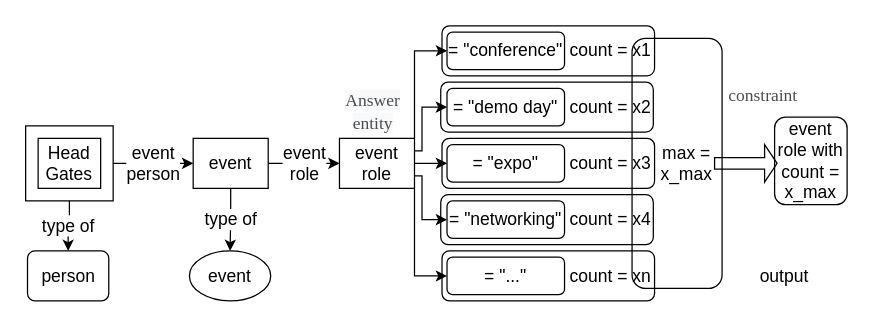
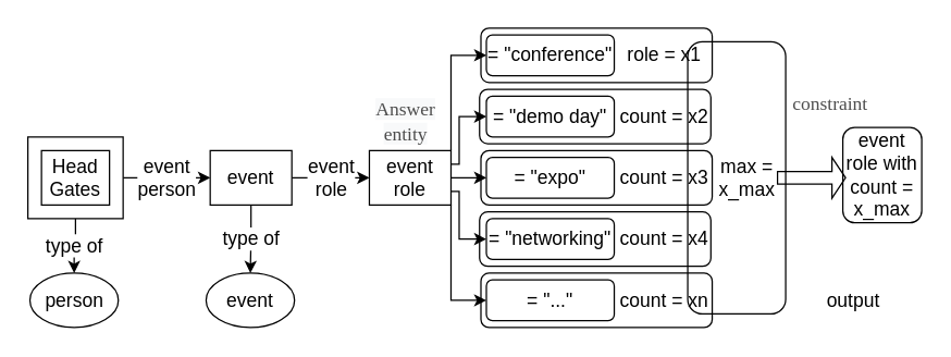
  <mxCell id="0" />
  <mxCell id="1" parent="0" />
  <mxCell id="2" value="" style="rounded=1;whiteSpace=wrap;html=1;fontSize=14;fontColor=#000000;" vertex="1" parent="1"><mxGeometry x="352" y="155" width="170" height="40" as="geometry" /></mxCell>
  <mxCell id="3" value="" style="rounded=1;whiteSpace=wrap;html=1;fontSize=14;fontColor=#000000;" vertex="1" parent="1"><mxGeometry x="353" y="110" width="170" height="40" as="geometry" /></mxCell>
  <mxCell id="4" value="" style="rounded=1;whiteSpace=wrap;html=1;fontSize=14;fontColor=#000000;" vertex="1" parent="1"><mxGeometry x="353" y="200" width="170" height="40" as="geometry" /></mxCell>
  <mxCell id="5" value="" style="rounded=1;whiteSpace=wrap;html=1;fontSize=14;fontColor=#000000;" vertex="1" parent="1"><mxGeometry x="352" y="65" width="170" height="40" as="geometry" /></mxCell>
  <mxCell id="6" value="" style="rounded=1;whiteSpace=wrap;html=1;fontSize=14;fontColor=#000000;" vertex="1" parent="1"><mxGeometry x="353" y="20" width="170" height="40" as="geometry" /></mxCell>
  <mxCell id="7" value="type of" style="edgeStyle=orthogonalEdgeStyle;rounded=0;orthogonalLoop=1;jettySize=auto;html=1;exitX=0.5;exitY=1;exitDx=0;exitDy=0;exitPerimeter=0;entryX=0.5;entryY=0;entryDx=0;entryDy=0;fontSize=14;fontColor=#000000;" edge="1" parent="1" source="9" target="11"><mxGeometry relative="1" as="geometry" /></mxCell>
  <mxCell id="8" value="event&lt;br&gt;person" style="edgeStyle=orthogonalEdgeStyle;rounded=0;orthogonalLoop=1;jettySize=auto;html=1;exitX=1;exitY=0.5;exitDx=0;exitDy=0;exitPerimeter=0;entryX=0;entryY=0.5;entryDx=0;entryDy=0;fontSize=14;fontColor=#000000;" edge="1" parent="1" source="9" target="14"><mxGeometry relative="1" as="geometry" /></mxCell>
  <mxCell id="9" value="" style="verticalLabelPosition=bottom;verticalAlign=top;html=1;shape=mxgraph.basic.frame;dx=10;whiteSpace=wrap;fontSize=14;fontColor=#000000;" vertex="1" parent="1"><mxGeometry x="20" y="100" width="70" height="60" as="geometry" /></mxCell>
  <mxCell id="10" value="Head Gates" style="text;html=1;strokeColor=none;fillColor=none;align=center;verticalAlign=middle;whiteSpace=wrap;rounded=0;fontSize=14;fontColor=#000000;" vertex="1" parent="1"><mxGeometry x="25" y="115" width="60" height="30" as="geometry" /></mxCell>
- <mxCell id="11" value="person" style="whiteSpace=wrap;html=1;fontSize=14;fontColor=#000000;rounded=1;" vertex="1" parent="1"><mxGeometry x="21.5" y="200" width="65" height="40" as="geometry" /></mxCell>
+ <mxCell id="11" value="person" style="ellipse;whiteSpace=wrap;html=1;fontSize=14;fontColor=#000000;" vertex="1" parent="1"><mxGeometry x="21.5" y="200" width="65" height="40" as="geometry" /></mxCell>
  <mxCell id="12" value="type of" style="edgeStyle=orthogonalEdgeStyle;rounded=0;orthogonalLoop=1;jettySize=auto;html=1;exitX=0.5;exitY=1;exitDx=0;exitDy=0;entryX=0.5;entryY=0;entryDx=0;entryDy=0;fontSize=14;fontColor=#000000;" edge="1" parent="1" source="14" target="15"><mxGeometry relative="1" as="geometry" /></mxCell>
  <mxCell id="13" value="event&lt;br&gt;role" style="edgeStyle=orthogonalEdgeStyle;rounded=0;orthogonalLoop=1;jettySize=auto;html=1;exitX=1;exitY=0.5;exitDx=0;exitDy=0;entryX=0;entryY=0.5;entryDx=0;entryDy=0;fontSize=14;fontColor=#000000;" edge="1" parent="1" source="14" target="21"><mxGeometry relative="1" as="geometry"><Array as="points"><mxPoint x="227" y="130" /><mxPoint x="227" y="130" /></Array></mxGeometry></mxCell>
  <mxCell id="14" value="event" style="rounded=0;whiteSpace=wrap;html=1;fontSize=14;fontColor=#000000;" vertex="1" parent="1"><mxGeometry x="154" y="110" width="60" height="40" as="geometry" /></mxCell>
  <mxCell id="15" value="event" style="ellipse;whiteSpace=wrap;html=1;fontSize=14;fontColor=#000000;" vertex="1" parent="1"><mxGeometry x="151" y="200" width="65" height="40" as="geometry" /></mxCell>
  <mxCell id="16" style="edgeStyle=orthogonalEdgeStyle;rounded=0;orthogonalLoop=1;jettySize=auto;html=1;exitX=1;exitY=0;exitDx=0;exitDy=0;entryX=0;entryY=0.5;entryDx=0;entryDy=0;fontSize=14;fontColor=#000000;" edge="1" parent="1" source="21" target="22"><mxGeometry relative="1" as="geometry" /></mxCell>
  <mxCell id="17" style="edgeStyle=orthogonalEdgeStyle;rounded=0;orthogonalLoop=1;jettySize=auto;html=1;exitX=1;exitY=0.25;exitDx=0;exitDy=0;entryX=0;entryY=0.5;entryDx=0;entryDy=0;fontSize=14;fontColor=#000000;" edge="1" parent="1" source="21" target="23"><mxGeometry relative="1" as="geometry"><Array as="points"><mxPoint x="337" y="120" /><mxPoint x="337" y="85" /></Array></mxGeometry></mxCell>
  <mxCell id="18" style="edgeStyle=orthogonalEdgeStyle;rounded=0;orthogonalLoop=1;jettySize=auto;html=1;exitX=1;exitY=0.5;exitDx=0;exitDy=0;entryX=0;entryY=0.5;entryDx=0;entryDy=0;fontSize=14;fontColor=#000000;" edge="1" parent="1" source="21" target="24"><mxGeometry relative="1" as="geometry" /></mxCell>
  <mxCell id="19" style="edgeStyle=orthogonalEdgeStyle;rounded=0;orthogonalLoop=1;jettySize=auto;html=1;exitX=1;exitY=0.75;exitDx=0;exitDy=0;entryX=0;entryY=0.5;entryDx=0;entryDy=0;fontSize=14;fontColor=#000000;" edge="1" parent="1" source="21" target="25"><mxGeometry relative="1" as="geometry"><Array as="points"><mxPoint x="337" y="140" /><mxPoint x="337" y="175" /></Array></mxGeometry></mxCell>
  <mxCell id="20" style="edgeStyle=orthogonalEdgeStyle;rounded=0;orthogonalLoop=1;jettySize=auto;html=1;exitX=1;exitY=1;exitDx=0;exitDy=0;entryX=0;entryY=0.5;entryDx=0;entryDy=0;fontSize=14;fontColor=#000000;" edge="1" parent="1" source="21" target="26"><mxGeometry relative="1" as="geometry" /></mxCell>
  <mxCell id="21" value="event&lt;br&gt;role" style="rounded=0;whiteSpace=wrap;html=1;fontSize=14;fontColor=#000000;" vertex="1" parent="1"><mxGeometry x="271" y="110" width="60" height="40" as="geometry" /></mxCell>
  <mxCell id="22" value="= &quot;conference&quot;" style="rounded=1;whiteSpace=wrap;html=1;fontSize=14;fontColor=#000000;" vertex="1" parent="1"><mxGeometry x="357" y="25" width="94" height="30" as="geometry" /></mxCell>
  <mxCell id="23" value="= &quot;demo day&quot;" style="rounded=1;whiteSpace=wrap;html=1;fontSize=14;fontColor=#000000;" vertex="1" parent="1"><mxGeometry x="357" y="70" width="94" height="30" as="geometry" /></mxCell>
  <mxCell id="24" value="= &quot;expo&quot;" style="rounded=1;whiteSpace=wrap;html=1;fontSize=14;fontColor=#000000;" vertex="1" parent="1"><mxGeometry x="357" y="115" width="94" height="30" as="geometry" /></mxCell>
  <mxCell id="25" value="= &quot;networking&quot;" style="rounded=1;whiteSpace=wrap;html=1;fontSize=14;fontColor=#000000;" vertex="1" parent="1"><mxGeometry x="357" y="160" width="94" height="30" as="geometry" /></mxCell>
  <mxCell id="26" value="= &quot;...&quot;" style="rounded=1;whiteSpace=wrap;html=1;fontSize=14;fontColor=#000000;" vertex="1" parent="1"><mxGeometry x="357" y="205" width="94" height="30" as="geometry" /></mxCell>
- <mxCell id="27" value="count = x1" style="text;html=1;strokeColor=none;fillColor=none;align=center;verticalAlign=middle;whiteSpace=wrap;rounded=0;fontSize=14;fontColor=#000000;" vertex="1" parent="1"><mxGeometry x="453" y="25" width="70" height="30" as="geometry" /></mxCell>
+ <mxCell id="27" value="role = x1" style="text;html=1;strokeColor=none;fillColor=none;align=center;verticalAlign=middle;whiteSpace=wrap;rounded=0;fontSize=14;fontColor=#000000;" vertex="1" parent="1"><mxGeometry x="453" y="25" width="70" height="30" as="geometry" /></mxCell>
  <mxCell id="28" value="count = x2" style="text;html=1;strokeColor=none;fillColor=none;align=center;verticalAlign=middle;whiteSpace=wrap;rounded=0;fontSize=14;fontColor=#000000;" vertex="1" parent="1"><mxGeometry x="453" y="70" width="70" height="30" as="geometry" /></mxCell>
  <mxCell id="29" value="count = x3" style="text;html=1;strokeColor=none;fillColor=none;align=center;verticalAlign=middle;whiteSpace=wrap;rounded=0;fontSize=14;fontColor=#000000;" vertex="1" parent="1"><mxGeometry x="453" y="115" width="70" height="30" as="geometry" /></mxCell>
  <mxCell id="30" value="count = x4" style="text;html=1;strokeColor=none;fillColor=none;align=center;verticalAlign=middle;whiteSpace=wrap;rounded=0;fontSize=14;fontColor=#000000;" vertex="1" parent="1"><mxGeometry x="453" y="160" width="70" height="30" as="geometry" /></mxCell>
  <mxCell id="31" value="count = xn" style="text;html=1;strokeColor=none;fillColor=none;align=center;verticalAlign=middle;whiteSpace=wrap;rounded=0;fontSize=14;fontColor=#000000;" vertex="1" parent="1"><mxGeometry x="453" y="205" width="70" height="30" as="geometry" /></mxCell>
  <mxCell id="32" value="&amp;nbsp; &amp;nbsp; max =&lt;br&gt;&amp;nbsp; &amp;nbsp; x_max" style="rounded=1;whiteSpace=wrap;html=1;fontSize=14;fontColor=#000000;fillColor=none;" vertex="1" parent="1"><mxGeometry x="505" y="30" width="72" height="200" as="geometry" /></mxCell>
  <mxCell id="33" value="" style="shape=singleArrow;whiteSpace=wrap;html=1;fontSize=14;fontColor=#000000;fillColor=none;" vertex="1" parent="1"><mxGeometry x="571" y="115" width="50" height="30" as="geometry" /></mxCell>
  <mxCell id="34" value="event role with count = x_max" style="rounded=1;whiteSpace=wrap;html=1;fontSize=14;fontColor=#000000;fillColor=none;" vertex="1" parent="1"><mxGeometry x="619" y="93" width="58" height="70" as="geometry" /></mxCell>
  <mxCell id="35" value="output" style="text;html=1;strokeColor=none;fillColor=none;align=center;verticalAlign=middle;whiteSpace=wrap;rounded=0;fontSize=14;fontColor=#000000;" vertex="1" parent="1"><mxGeometry x="597" y="205" width="60" height="30" as="geometry" /></mxCell>
  <mxCell id="36" value="&lt;font color=&quot;#4d4d4d&quot;&gt;&lt;span style=&quot;font-size: 14px; font-style: normal; font-variant-ligatures: normal; font-variant-caps: normal; font-weight: 400; letter-spacing: normal; orphans: 2; text-align: center; text-indent: 0px; text-transform: none; widows: 2; word-spacing: 0px; -webkit-text-stroke-width: 0px; background-color: rgb(248, 249, 250); text-decoration-thickness: initial; text-decoration-style: initial; text-decoration-color: initial; float: none; display: inline !important;&quot;&gt;&lt;font face=&quot;Times New Roman&quot;&gt;Answer entity&lt;/font&gt;&lt;/span&gt;&lt;br&gt;&lt;/font&gt;" style="text;html=1;strokeColor=none;fillColor=none;align=center;verticalAlign=middle;whiteSpace=wrap;rounded=0;fontSize=14;fontColor=#000000;" vertex="1" parent="1"><mxGeometry x="268" y="74" width="60" height="30" as="geometry" /></mxCell>
  <mxCell id="37" value="&lt;font color=&quot;#4d4d4d&quot; face=&quot;Times New Roman&quot;&gt;constraint&lt;/font&gt;" style="text;html=1;strokeColor=none;fillColor=none;align=center;verticalAlign=middle;whiteSpace=wrap;rounded=0;fontSize=14;fontColor=#3399FF;" vertex="1" parent="1"><mxGeometry x="580" y="36" width="60" height="80" as="geometry" /></mxCell>
